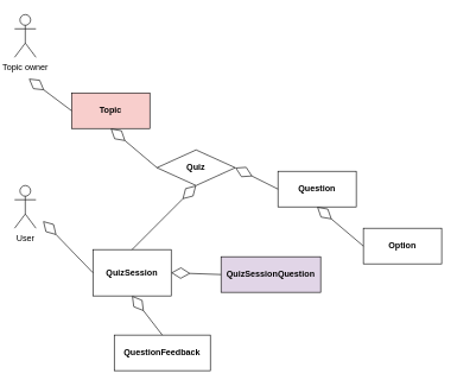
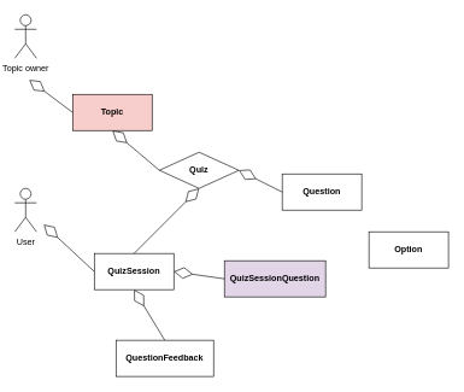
  <mxCell id="0" />
  <mxCell id="1" parent="0" />
  <mxCell id="2" value="&lt;b&gt;Topic&lt;/b&gt;" style="html=1;whiteSpace=wrap;fillColor=#f8cecc;" parent="1" vertex="1"><mxGeometry x="100" y="130" width="110" height="50" as="geometry" /></mxCell>
  <mxCell id="3" value="&lt;b&gt;Quiz&lt;/b&gt;" style="rhombus;html=1;whiteSpace=wrap;" parent="1" vertex="1"><mxGeometry x="220" y="210" width="110" height="50" as="geometry" /></mxCell>
  <mxCell id="4" value="&lt;b&gt;Question&lt;/b&gt;" style="html=1;whiteSpace=wrap;" parent="1" vertex="1"><mxGeometry x="390" y="240" width="110" height="50" as="geometry" /></mxCell>
  <mxCell id="5" value="&lt;b&gt;QuestionFeedback&lt;/b&gt;" style="html=1;whiteSpace=wrap;" parent="1" vertex="1"><mxGeometry x="160" y="470" width="135" height="50" as="geometry" /></mxCell>
  <mxCell id="6" value="Topic owner" style="shape=umlActor;verticalLabelPosition=bottom;verticalAlign=top;html=1;outlineConnect=0;" parent="1" vertex="1"><mxGeometry y="20" width="30" height="60" as="geometry" x="20" /></mxCell>
  <mxCell id="7" value="User" style="shape=umlActor;verticalLabelPosition=bottom;verticalAlign=top;html=1;outlineConnect=0;" parent="1" vertex="1"><mxGeometry y="260" width="30" height="60" as="geometry" x="20" /></mxCell>
  <mxCell id="8" value="" style="endArrow=diamondThin;endFill=0;endSize=24;html=1;rounded=0;entryX=0.5;entryY=1;entryDx=0;entryDy=0;exitX=0;exitY=0.5;exitDx=0;exitDy=0;" parent="1" source="3" target="2" edge="1"><mxGeometry width="160" relative="1" as="geometry"><mxPoint x="60" y="260" as="sourcePoint" /><mxPoint x="220" y="260" as="targetPoint" /></mxGeometry></mxCell>
  <mxCell id="9" value="" style="endArrow=diamondThin;endFill=0;endSize=24;html=1;rounded=0;entryX=1;entryY=0.5;entryDx=0;entryDy=0;exitX=0;exitY=0.5;exitDx=0;exitDy=0;" parent="1" source="4" target="3" edge="1"><mxGeometry width="160" relative="1" as="geometry"><mxPoint x="330" y="335" as="sourcePoint" /><mxPoint x="265" y="280" as="targetPoint" /></mxGeometry></mxCell>
  <mxCell id="10" value="" style="endArrow=diamondThin;endFill=0;endSize=24;html=1;rounded=0;exitX=0;exitY=0.5;exitDx=0;exitDy=0;" parent="1" source="2" edge="1"><mxGeometry width="160" relative="1" as="geometry"><mxPoint x="50" y="205" as="sourcePoint" /><mxPoint x="40" y="110" as="targetPoint" /></mxGeometry></mxCell>
- <mxCell id="11" value="&lt;b&gt;QuizSession&lt;/b&gt;" style="html=1;whiteSpace=wrap;" parent="1" vertex="1"><mxGeometry x="130" y="350" width="110" height="65" as="geometry" /></mxCell>
+ <mxCell id="11" value="&lt;b&gt;QuizSession&lt;/b&gt;" style="html=1;whiteSpace=wrap;" parent="1" vertex="1"><mxGeometry x="130" y="350" width="110" height="50" as="geometry" /></mxCell>
  <mxCell id="12" value="" style="endArrow=diamondThin;endFill=0;endSize=24;html=1;rounded=0;entryX=0.5;entryY=1;entryDx=0;entryDy=0;exitX=0.5;exitY=0;exitDx=0;exitDy=0;" parent="1" source="11" target="3" edge="1"><mxGeometry width="160" relative="1" as="geometry"><mxPoint x="305" y="345" as="sourcePoint" /><mxPoint x="240" y="290" as="targetPoint" /></mxGeometry></mxCell>
  <mxCell id="13" value="" style="endArrow=diamondThin;endFill=0;endSize=24;html=1;rounded=0;entryX=0.5;entryY=1;entryDx=0;entryDy=0;exitX=0.5;exitY=0;exitDx=0;exitDy=0;" parent="1" source="5" target="11" edge="1"><mxGeometry width="160" relative="1" as="geometry"><mxPoint x="50" y="570" as="sourcePoint" /><mxPoint x="140" y="480" as="targetPoint" /></mxGeometry></mxCell>
  <mxCell id="14" value="" style="endArrow=diamondThin;endFill=0;endSize=24;html=1;rounded=0;exitX=0;exitY=0.5;exitDx=0;exitDy=0;" parent="1" source="11" edge="1"><mxGeometry width="160" relative="1" as="geometry"><mxPoint x="120" y="355" as="sourcePoint" /><mxPoint x="60" y="310" as="targetPoint" /></mxGeometry></mxCell>
  <mxCell id="15" value="&lt;b&gt;Option&lt;/b&gt;" style="html=1;whiteSpace=wrap;" vertex="1" parent="1"><mxGeometry x="510" y="320" width="110" height="50" as="geometry" /></mxCell>
- <mxCell id="16" value="" style="endArrow=diamondThin;endFill=0;endSize=24;html=1;rounded=0;entryX=0.5;entryY=1;entryDx=0;entryDy=0;exitX=0;exitY=0.5;exitDx=0;exitDy=0;" edge="1" parent="1" source="15" target="4"><mxGeometry width="160" relative="1" as="geometry"><mxPoint x="500" y="340" as="sourcePoint" /><mxPoint x="440" y="310" as="targetPoint" /></mxGeometry></mxCell>
  <mxCell id="17" value="&lt;b&gt;QuizSessionQuestion&lt;/b&gt;" style="html=1;whiteSpace=wrap;fillColor=#e1d5e7;" vertex="1" parent="1"><mxGeometry x="310" y="360" width="140" height="50" as="geometry" /></mxCell>
  <mxCell id="18" value="" style="endArrow=diamondThin;endFill=0;endSize=24;html=1;rounded=0;entryX=1;entryY=0.5;entryDx=0;entryDy=0;exitX=0;exitY=0.5;exitDx=0;exitDy=0;" edge="1" parent="1" source="17" target="11"><mxGeometry width="160" relative="1" as="geometry"><mxPoint x="320" y="390" as="sourcePoint" /><mxPoint x="260" y="360" as="targetPoint" /></mxGeometry></mxCell>
